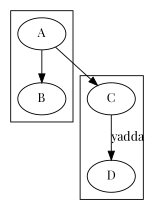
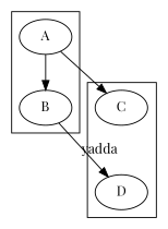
  digraph {
    fontname="Playfair Display"
    splines=false
    node [fontname="Playfair Display"]
    edge [fontname="Playfair Display"]
    A
    B
    C
    D
    subgraph cluster_1 {
      A
      B
    }
    subgraph cluster_2 {
      C
      D
    }
    A -> B
    A -> C [constraint=false]
-   C -> D [label=yadda]
+   B -> D [label=yadda]
  }
